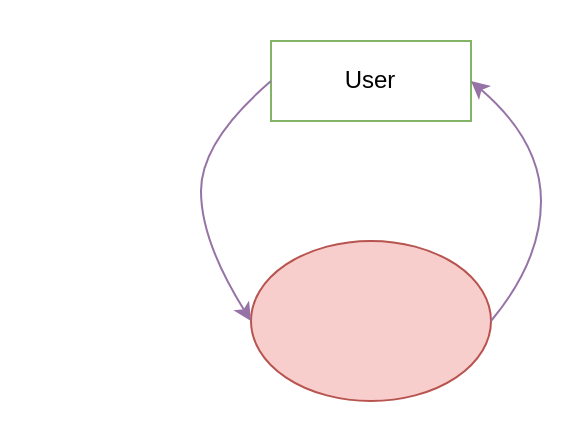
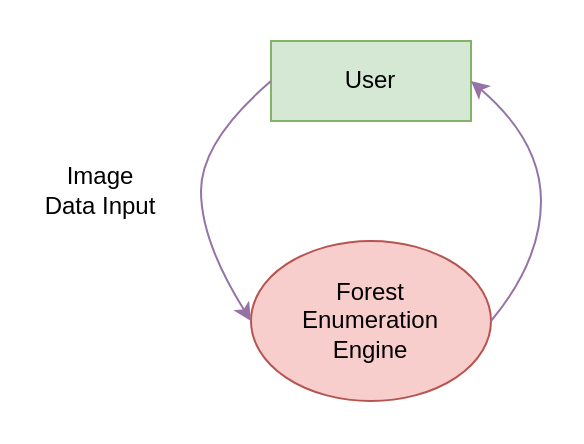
  <mxCell id="0" />
  <mxCell id="1" parent="0" />
  <mxCell id="2" value="" style="ellipse;whiteSpace=wrap;html=1;fillColor=#f8cecc;strokeColor=#b85450;" vertex="1" parent="1"><mxGeometry x="125" y="120" width="120" height="80" as="geometry" /></mxCell>
- <mxCell id="4" value="User" style="rounded=0;whiteSpace=wrap;html=1;fillColor=#ffffff;strokeColor=#82b366;" vertex="1" parent="1"><mxGeometry x="135" y="20" width="100" height="40" as="geometry" /></mxCell>
+ <mxCell id="3" value="Forest Enumeration Engine" style="text;html=1;strokeColor=none;fillColor=none;align=center;verticalAlign=middle;whiteSpace=wrap;rounded=0;" vertex="1" parent="1"><mxGeometry x="155" y="145" width="60" height="30" as="geometry" /></mxCell>
+ <mxCell id="4" value="User" style="rounded=0;whiteSpace=wrap;html=1;fillColor=#d5e8d4;strokeColor=#82b366;" vertex="1" parent="1"><mxGeometry x="135" y="20" width="100" height="40" as="geometry" /></mxCell>
  <mxCell id="5" value="" style="curved=1;endArrow=classic;html=1;rounded=0;exitX=0;exitY=0.5;exitDx=0;exitDy=0;entryX=0;entryY=0.5;entryDx=0;entryDy=0;fillColor=#e1d5e7;strokeColor=#9673a6;" edge="1" parent="1" source="4" target="2"><mxGeometry width="50" height="50" relative="1" as="geometry"><mxPoint x="160" y="160" as="sourcePoint" /><mxPoint x="210" y="110" as="targetPoint" /><Array as="points"><mxPoint x="100" y="70" /><mxPoint x="100" y="120" /></Array></mxGeometry></mxCell>
  <mxCell id="6" value="" style="curved=1;endArrow=classic;html=1;rounded=0;entryX=1;entryY=0.5;entryDx=0;entryDy=0;exitX=1;exitY=0.5;exitDx=0;exitDy=0;fillColor=#e1d5e7;strokeColor=#9673a6;" edge="1" parent="1" source="2" target="4"><mxGeometry width="50" height="50" relative="1" as="geometry"><mxPoint x="280" y="120" as="sourcePoint" /><mxPoint x="330" y="70" as="targetPoint" /><Array as="points"><mxPoint x="270" y="130" /><mxPoint x="270" y="70" /></Array></mxGeometry></mxCell>
+ <mxCell id="7" value="Image Data Input" style="text;html=1;strokeColor=none;fillColor=none;align=center;verticalAlign=middle;whiteSpace=wrap;rounded=0;" vertex="1" parent="1"><mxGeometry x="20" y="80" width="60" height="30" as="geometry" /></mxCell>
